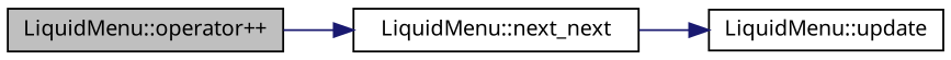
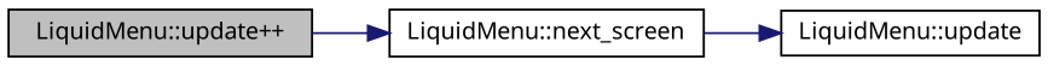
  digraph {
    fontname="Noto Sans"
    rankdir=LR
    node [color=black fillcolor=white fontname="Noto Sans" fontsize=11 shape=record style=filled]
    edge [color=midnightblue fontname="Noto Sans" fontsize=11 labelfontname=Helvetica labelfontsize=11 style=solid]
-   n1 [fillcolor=grey75 fontcolor=black height=0.2 label="LiquidMenu::operator++" width=0.4]
-   n2 [height=0.2 label="LiquidMenu::next_next" width=0.4]
+   n1 [fillcolor=grey75 fontcolor=black height=0.2 label="LiquidMenu::update++" width=0.4]
+   n2 [height=0.2 label="LiquidMenu::next_screen" width=0.4]
    n3 [height=0.2 label="LiquidMenu::update" width=0.4]
    n1 -> n2
    n2 -> n3
  }
